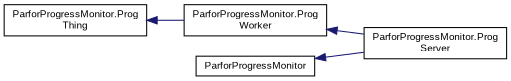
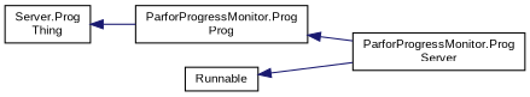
  digraph {
    fontname="Liberation Sans"
    rankdir=LR
    node [color=black fillcolor=white fontname="Liberation Sans" fontsize=10 shape=record style=filled]
    edge [color=midnightblue dir=back fontname="Liberation Sans" fontsize=10 labelfontname=FreeSans labelfontsize=10 style=solid]
-   n1 [height=0.2 label="ParforProgressMonitor.Prog\lThing" width=0.4]
-   n2 [height=0.2 label="ParforProgressMonitor.Prog\lWorker" width=0.4]
+   n1 [height=0.2 label="Server.Prog\lThing" width=0.4]
+   n2 [height=0.2 label="ParforProgressMonitor.Prog\lProg" width=0.4]
    n3 [height=0.2 label="ParforProgressMonitor.Prog\lServer" width=0.4]
-   n4 [height=0.2 label=ParforProgressMonitor width=0.4]
+   n4 [height=0.2 label=Runnable width=0.4]
    n1 -> n2
    n2 -> n3
    n4 -> n3
  }
